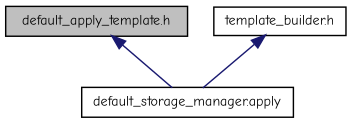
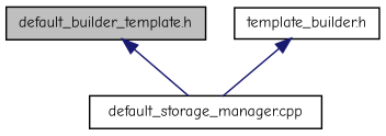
  digraph {
    fontname="Comic Neue"
    node [color=black fillcolor=white fontname="Comic Neue" fontsize=10 shape=record style=filled]
    edge [color=midnightblue dir=back fontname="Comic Neue" fontsize=10 labelfontname=Helvetica labelfontsize=10 style=solid]
-   n1 [fillcolor=grey75 fontcolor=black height=0.2 label="default_apply_template.h" width=0.4]
-   n2 [height=0.2 label="default_storage_manager.apply" width=0.4]
+   n1 [fillcolor=grey75 fontcolor=black height=0.2 label="default_builder_template.h" width=0.4]
+   n2 [height=0.2 label="default_storage_manager.cpp" width=0.4]
    n3 [height=0.2 label="template_builder.h" width=0.4]
    n1 -> n2
    n3 -> n2
  }
